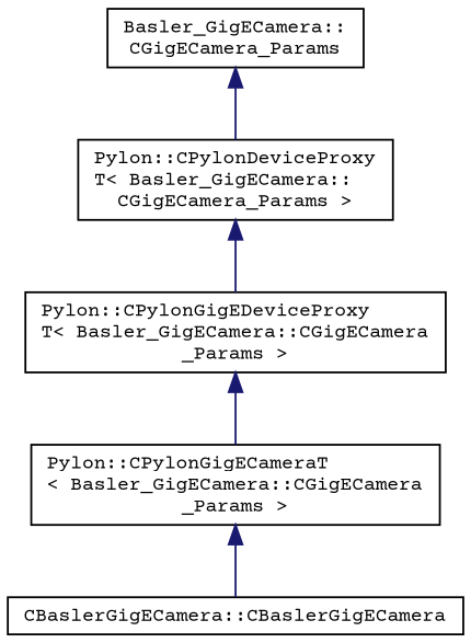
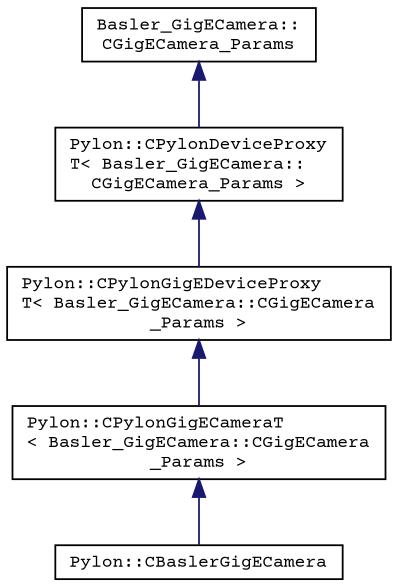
  digraph {
    rankdir=TB
    fontname="Courier Prime"
    node [color=black fillcolor=white fontname="Courier Prime" fontsize=10 shape=record style=filled]
    edge [color=midnightblue dir=back fontname="Courier Prime" fontsize=10 labelfontname=Helvetica labelfontsize=10 style=solid]
    n1 [height=0.2 label="Basler_GigECamera::\lCGigECamera_Params" width=0.4]
    n2 [height=0.2 label="Pylon::CPylonDeviceProxy\lT\< Basler_GigECamera::\lCGigECamera_Params \>" width=0.4]
    n3 [height=0.2 label="Pylon::CPylonGigEDeviceProxy\lT\< Basler_GigECamera::CGigECamera\l_Params \>" width=0.4]
    n4 [height=0.2 label="Pylon::CPylonGigECameraT\l\< Basler_GigECamera::CGigECamera\l_Params \>" width=0.4]
-   n5 [height=0.2 label="CBaslerGigECamera::CBaslerGigECamera" width=0.4]
+   n5 [height=0.2 label="Pylon::CBaslerGigECamera" width=0.4]
    n1 -> n2
    n2 -> n3
    n3 -> n4
    n4 -> n5
  }
